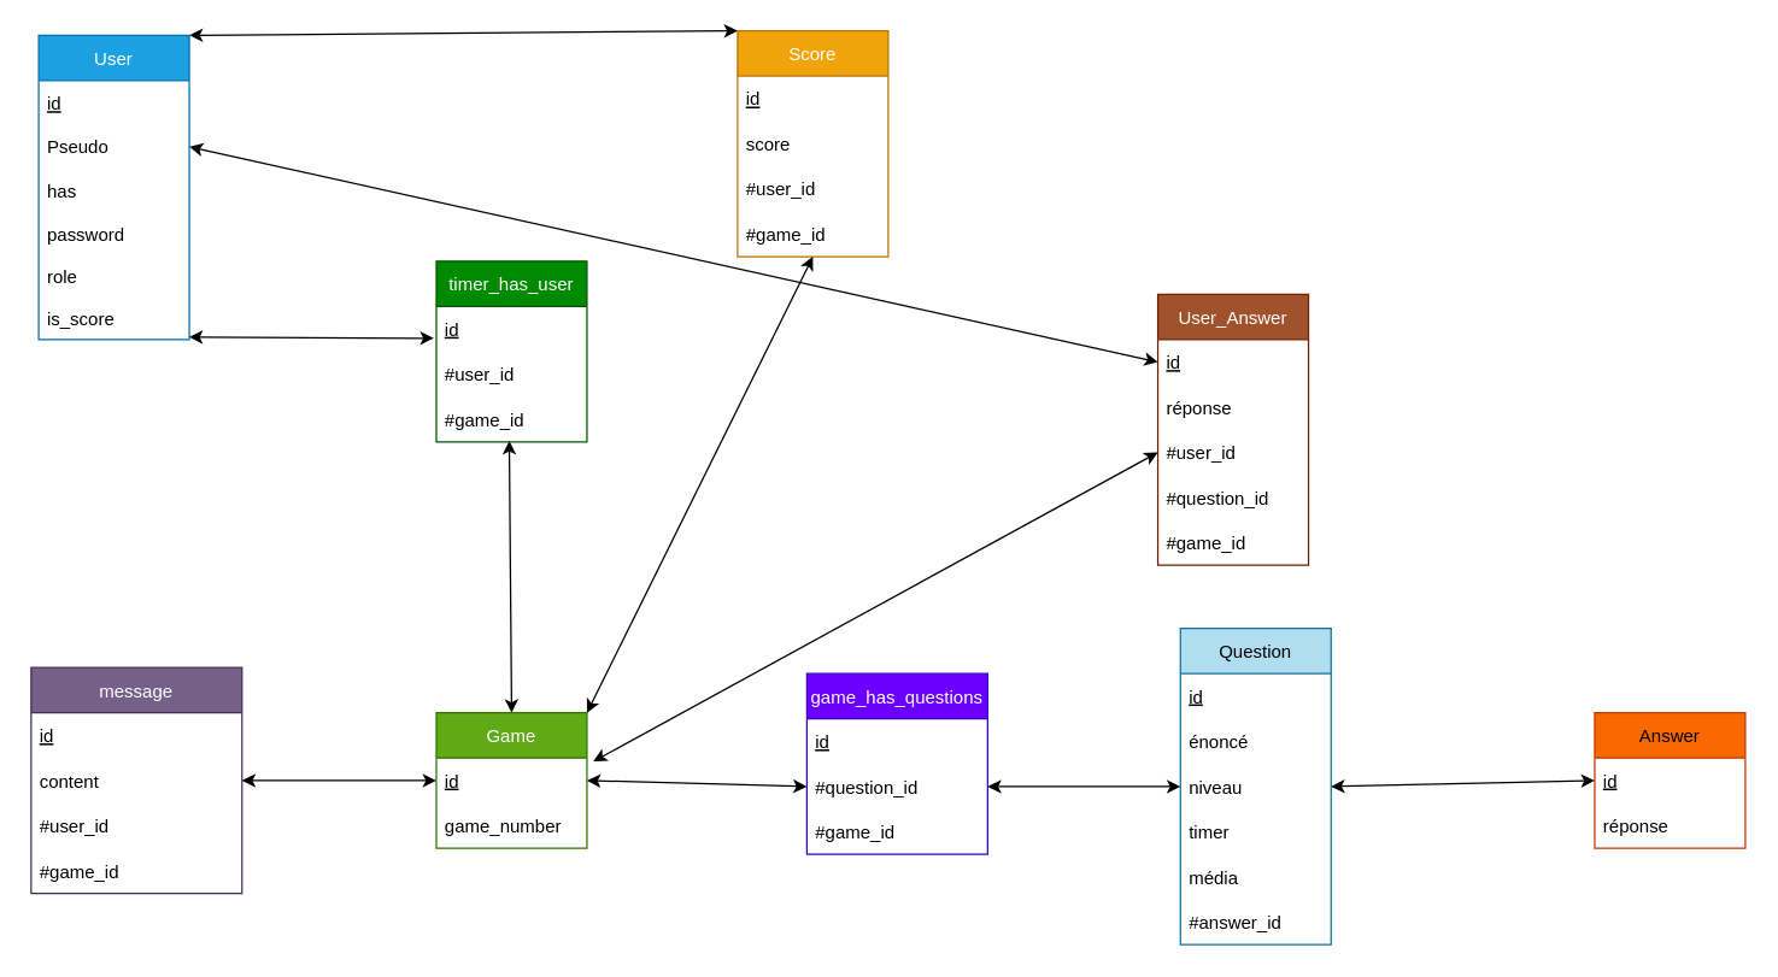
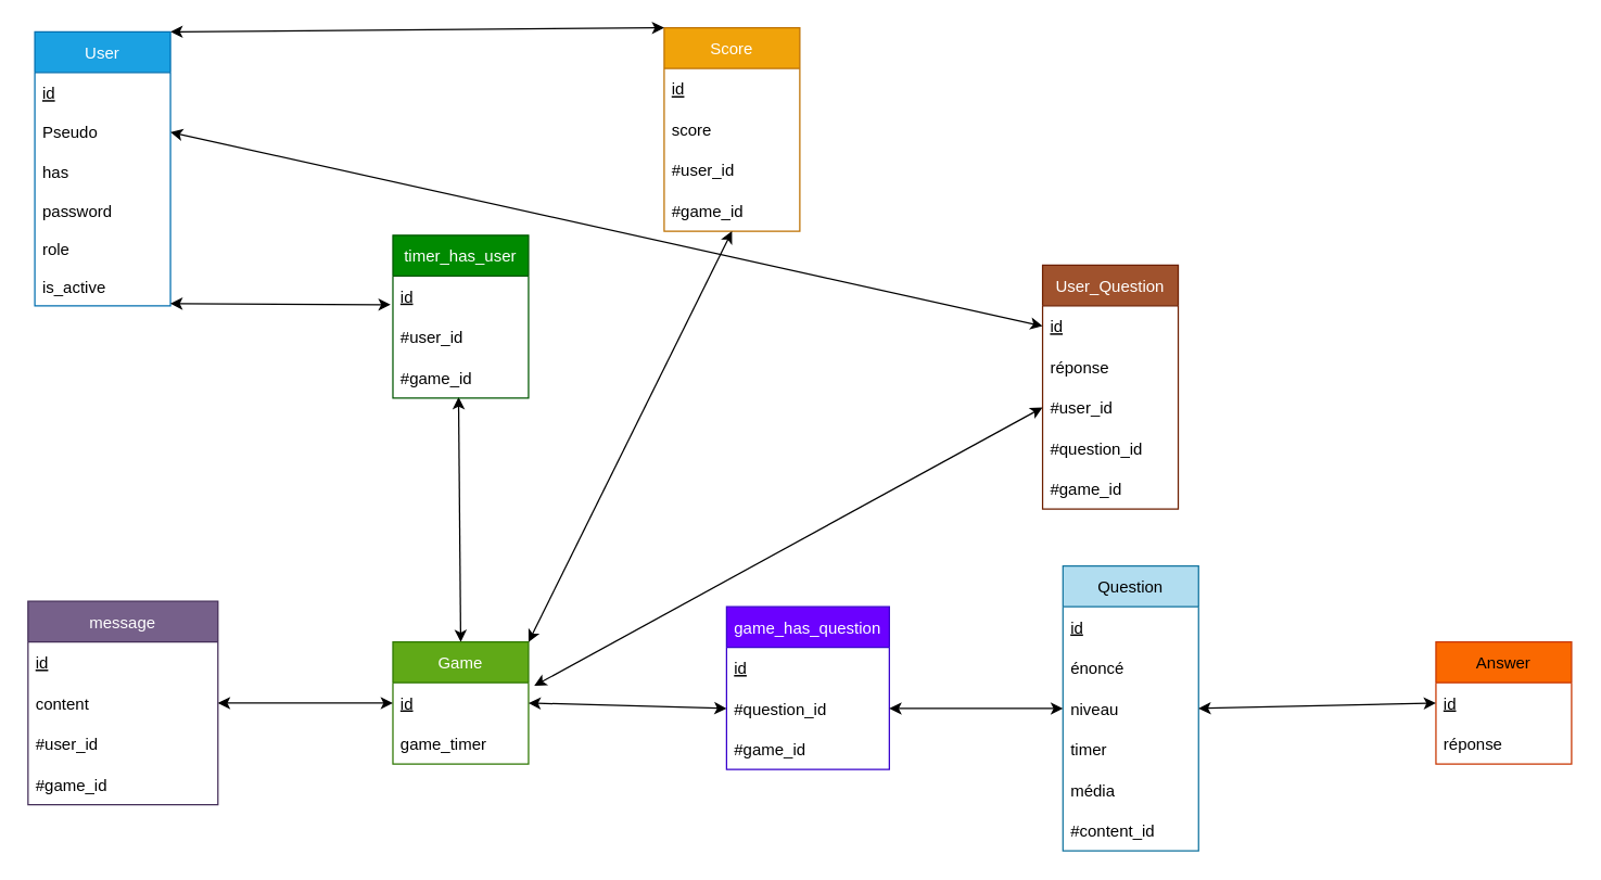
  <mxCell id="0" />
  <mxCell id="1" parent="0" />
  <mxCell id="2" value="User" style="swimlane;fontStyle=0;childLayout=stackLayout;horizontal=1;startSize=30;horizontalStack=0;resizeParent=1;resizeParentMax=0;resizeLast=0;collapsible=1;marginBottom=0;fillColor=#1ba1e2;fontColor=#ffffff;strokeColor=#006EAF;rounded=0;" parent="1" vertex="1"><mxGeometry x="25" y="23" width="100" height="202" as="geometry"><mxRectangle x="-1184" y="-603" width="52" height="30" as="alternateBounds" /></mxGeometry></mxCell>
  <mxCell id="3" value="id" style="text;strokeColor=none;fillColor=none;align=left;verticalAlign=middle;spacingLeft=4;spacingRight=4;overflow=hidden;points=[[0,0.5],[1,0.5]];portConstraint=eastwest;rotatable=0;fontStyle=4;rounded=0;" parent="2" vertex="1"><mxGeometry y="30" width="100" height="30" as="geometry" /></mxCell>
  <mxCell id="4" value="Pseudo" style="text;strokeColor=none;fillColor=none;align=left;verticalAlign=middle;spacingLeft=4;spacingRight=4;overflow=hidden;points=[[0,0.5],[1,0.5]];portConstraint=eastwest;rotatable=0;rounded=0;" parent="2" vertex="1"><mxGeometry y="60" width="100" height="28" as="geometry" /></mxCell>
  <mxCell id="5" value="has" style="text;strokeColor=none;fillColor=none;align=left;verticalAlign=middle;spacingLeft=4;spacingRight=4;overflow=hidden;points=[[0,0.5],[1,0.5]];portConstraint=eastwest;rotatable=0;rounded=0;" parent="2" vertex="1"><mxGeometry y="88" width="100" height="30" as="geometry" /></mxCell>
  <mxCell id="6" value="password" style="text;strokeColor=none;fillColor=none;align=left;verticalAlign=middle;spacingLeft=4;spacingRight=4;overflow=hidden;points=[[0,0.5],[1,0.5]];portConstraint=eastwest;rotatable=0;rounded=0;" parent="2" vertex="1"><mxGeometry y="118" width="100" height="28" as="geometry" /></mxCell>
  <mxCell id="7" value="role" style="text;strokeColor=none;fillColor=none;align=left;verticalAlign=middle;spacingLeft=4;spacingRight=4;overflow=hidden;points=[[0,0.5],[1,0.5]];portConstraint=eastwest;rotatable=0;rounded=0;" parent="2" vertex="1"><mxGeometry y="146" width="100" height="28" as="geometry" /></mxCell>
- <mxCell id="8" value="is_score" style="text;strokeColor=none;fillColor=none;align=left;verticalAlign=middle;spacingLeft=4;spacingRight=4;overflow=hidden;points=[[0,0.5],[1,0.5]];portConstraint=eastwest;rotatable=0;rounded=0;" parent="2" vertex="1"><mxGeometry y="174" width="100" height="28" as="geometry" /></mxCell>
+ <mxCell id="8" value="is_active" style="text;strokeColor=none;fillColor=none;align=left;verticalAlign=middle;spacingLeft=4;spacingRight=4;overflow=hidden;points=[[0,0.5],[1,0.5]];portConstraint=eastwest;rotatable=0;rounded=0;" parent="2" vertex="1"><mxGeometry y="174" width="100" height="28" as="geometry" /></mxCell>
  <mxCell id="9" style="edgeStyle=none;html=1;entryX=0.484;entryY=0.977;entryDx=0;entryDy=0;entryPerimeter=0;exitX=0.5;exitY=0;exitDx=0;exitDy=0;startArrow=classic;startFill=1;" parent="1" source="10" target="45" edge="1"><mxGeometry relative="1" as="geometry"><mxPoint x="320" y="230" as="targetPoint" /><mxPoint x="322" y="390" as="sourcePoint" /></mxGeometry></mxCell>
  <mxCell id="10" value="Game" style="swimlane;fontStyle=0;childLayout=stackLayout;horizontal=1;startSize=30;horizontalStack=0;resizeParent=1;resizeParentMax=0;resizeLast=0;collapsible=1;marginBottom=0;fillColor=#60a917;fontColor=#ffffff;strokeColor=#2D7600;rounded=0;" parent="1" vertex="1"><mxGeometry x="289" y="473" width="100" height="90" as="geometry"><mxRectangle x="-1184" y="-603" width="52" height="30" as="alternateBounds" /></mxGeometry></mxCell>
  <mxCell id="11" value="id" style="text;strokeColor=none;fillColor=none;align=left;verticalAlign=middle;spacingLeft=4;spacingRight=4;overflow=hidden;points=[[0,0.5],[1,0.5]];portConstraint=eastwest;rotatable=0;fontStyle=4;rounded=0;" parent="10" vertex="1"><mxGeometry y="30" width="100" height="30" as="geometry" /></mxCell>
- <mxCell id="12" value="game_number" style="text;strokeColor=none;fillColor=none;align=left;verticalAlign=middle;spacingLeft=4;spacingRight=4;overflow=hidden;points=[[0,0.5],[1,0.5]];portConstraint=eastwest;rotatable=0;fontStyle=0;rounded=0;" parent="10" vertex="1"><mxGeometry y="60" width="100" height="30" as="geometry" /></mxCell>
+ <mxCell id="12" value="game_timer" style="text;strokeColor=none;fillColor=none;align=left;verticalAlign=middle;spacingLeft=4;spacingRight=4;overflow=hidden;points=[[0,0.5],[1,0.5]];portConstraint=eastwest;rotatable=0;fontStyle=0;rounded=0;" parent="10" vertex="1"><mxGeometry y="60" width="100" height="30" as="geometry" /></mxCell>
  <mxCell id="13" value="Score" style="swimlane;fontStyle=0;childLayout=stackLayout;horizontal=1;startSize=30;horizontalStack=0;resizeParent=1;resizeParentMax=0;resizeLast=0;collapsible=1;marginBottom=0;fillColor=#f0a30a;strokeColor=#BD7000;rounded=0;fontColor=#FFFFFF;" parent="1" vertex="1"><mxGeometry x="489" y="20" width="100" height="150" as="geometry"><mxRectangle x="-1184" y="-603" width="52" height="30" as="alternateBounds" /></mxGeometry></mxCell>
  <mxCell id="14" value="id" style="text;strokeColor=none;fillColor=none;align=left;verticalAlign=middle;spacingLeft=4;spacingRight=4;overflow=hidden;points=[[0,0.5],[1,0.5]];portConstraint=eastwest;rotatable=0;fontStyle=4;rounded=0;" parent="13" vertex="1"><mxGeometry y="30" width="100" height="30" as="geometry" /></mxCell>
  <mxCell id="15" value="score" style="text;strokeColor=none;fillColor=none;align=left;verticalAlign=middle;spacingLeft=4;spacingRight=4;overflow=hidden;points=[[0,0.5],[1,0.5]];portConstraint=eastwest;rotatable=0;fontStyle=0;rounded=0;" parent="13" vertex="1"><mxGeometry y="60" width="100" height="30" as="geometry" /></mxCell>
  <mxCell id="16" value="#user_id" style="text;strokeColor=none;fillColor=none;align=left;verticalAlign=middle;spacingLeft=4;spacingRight=4;overflow=hidden;points=[[0,0.5],[1,0.5]];portConstraint=eastwest;rotatable=0;fontStyle=0;rounded=0;" parent="13" vertex="1"><mxGeometry y="90" width="100" height="30" as="geometry" /></mxCell>
  <mxCell id="17" value="#game_id" style="text;strokeColor=none;fillColor=none;align=left;verticalAlign=middle;spacingLeft=4;spacingRight=4;overflow=hidden;points=[[0,0.5],[1,0.5]];portConstraint=eastwest;rotatable=0;fontStyle=0;rounded=0;" parent="13" vertex="1"><mxGeometry y="120" width="100" height="30" as="geometry" /></mxCell>
  <mxCell id="18" value="Question" style="swimlane;fontStyle=0;childLayout=stackLayout;horizontal=1;startSize=30;horizontalStack=0;resizeParent=1;resizeParentMax=0;resizeLast=0;collapsible=1;marginBottom=0;fillColor=#b1ddf0;strokeColor=#10739e;rounded=0;" parent="1" vertex="1"><mxGeometry x="783" y="417" width="100" height="210" as="geometry"><mxRectangle x="-1184" y="-603" width="52" height="30" as="alternateBounds" /></mxGeometry></mxCell>
  <mxCell id="19" value="id" style="text;strokeColor=none;fillColor=none;align=left;verticalAlign=middle;spacingLeft=4;spacingRight=4;overflow=hidden;points=[[0,0.5],[1,0.5]];portConstraint=eastwest;rotatable=0;fontStyle=4;rounded=0;" parent="18" vertex="1"><mxGeometry y="30" width="100" height="30" as="geometry" /></mxCell>
  <mxCell id="20" value="énoncé" style="text;strokeColor=none;fillColor=none;align=left;verticalAlign=middle;spacingLeft=4;spacingRight=4;overflow=hidden;points=[[0,0.5],[1,0.5]];portConstraint=eastwest;rotatable=0;fontStyle=0;rounded=0;" parent="18" vertex="1"><mxGeometry y="60" width="100" height="30" as="geometry" /></mxCell>
  <mxCell id="21" value="niveau" style="text;strokeColor=none;fillColor=none;align=left;verticalAlign=middle;spacingLeft=4;spacingRight=4;overflow=hidden;points=[[0,0.5],[1,0.5]];portConstraint=eastwest;rotatable=0;fontStyle=0;rounded=0;" parent="18" vertex="1"><mxGeometry y="90" width="100" height="30" as="geometry" /></mxCell>
  <mxCell id="22" value="timer" style="text;strokeColor=none;fillColor=none;align=left;verticalAlign=middle;spacingLeft=4;spacingRight=4;overflow=hidden;points=[[0,0.5],[1,0.5]];portConstraint=eastwest;rotatable=0;fontStyle=0;rounded=0;" parent="18" vertex="1"><mxGeometry y="120" width="100" height="30" as="geometry" /></mxCell>
  <mxCell id="23" value="média" style="text;strokeColor=none;fillColor=none;align=left;verticalAlign=middle;spacingLeft=4;spacingRight=4;overflow=hidden;points=[[0,0.5],[1,0.5]];portConstraint=eastwest;rotatable=0;fontStyle=0;rounded=0;" parent="18" vertex="1"><mxGeometry y="150" width="100" height="30" as="geometry" /></mxCell>
- <mxCell id="24" value="#answer_id" style="text;strokeColor=none;fillColor=none;align=left;verticalAlign=middle;spacingLeft=4;spacingRight=4;overflow=hidden;points=[[0,0.5],[1,0.5]];portConstraint=eastwest;rotatable=0;fontStyle=0;rounded=0;" parent="18" vertex="1"><mxGeometry y="180" width="100" height="30" as="geometry" /></mxCell>
+ <mxCell id="24" value="#content_id" style="text;strokeColor=none;fillColor=none;align=left;verticalAlign=middle;spacingLeft=4;spacingRight=4;overflow=hidden;points=[[0,0.5],[1,0.5]];portConstraint=eastwest;rotatable=0;fontStyle=0;rounded=0;" parent="18" vertex="1"><mxGeometry y="180" width="100" height="30" as="geometry" /></mxCell>
  <mxCell id="25" value="Answer" style="swimlane;fontStyle=0;childLayout=stackLayout;horizontal=1;startSize=30;horizontalStack=0;resizeParent=1;resizeParentMax=0;resizeLast=0;collapsible=1;marginBottom=0;fillColor=#fa6800;strokeColor=#C73500;rounded=0;fontColor=#000000;" parent="1" vertex="1"><mxGeometry x="1058" y="473" width="100" height="90" as="geometry"><mxRectangle x="-1184" y="-603" width="52" height="30" as="alternateBounds" /></mxGeometry></mxCell>
  <mxCell id="26" value="id" style="text;strokeColor=none;fillColor=none;align=left;verticalAlign=middle;spacingLeft=4;spacingRight=4;overflow=hidden;points=[[0,0.5],[1,0.5]];portConstraint=eastwest;rotatable=0;fontStyle=4;rounded=0;" parent="25" vertex="1"><mxGeometry y="30" width="100" height="30" as="geometry" /></mxCell>
  <mxCell id="27" value="réponse" style="text;strokeColor=none;fillColor=none;align=left;verticalAlign=middle;spacingLeft=4;spacingRight=4;overflow=hidden;points=[[0,0.5],[1,0.5]];portConstraint=eastwest;rotatable=0;fontStyle=0;rounded=0;" parent="25" vertex="1"><mxGeometry y="60" width="100" height="30" as="geometry" /></mxCell>
  <mxCell id="28" value="message" style="swimlane;fontStyle=0;childLayout=stackLayout;horizontal=1;startSize=30;horizontalStack=0;resizeParent=1;resizeParentMax=0;resizeLast=0;collapsible=1;marginBottom=0;fillColor=#76608a;fontColor=#ffffff;strokeColor=#432D57;rounded=0;" parent="1" vertex="1"><mxGeometry x="20" y="443" width="140" height="150" as="geometry" /></mxCell>
  <mxCell id="29" value="id" style="text;strokeColor=none;fillColor=none;align=left;verticalAlign=middle;spacingLeft=4;spacingRight=4;overflow=hidden;points=[[0,0.5],[1,0.5]];portConstraint=eastwest;rotatable=0;fontStyle=4;rounded=0;" parent="28" vertex="1"><mxGeometry y="30" width="140" height="30" as="geometry" /></mxCell>
  <mxCell id="30" value="content" style="text;strokeColor=none;fillColor=none;align=left;verticalAlign=middle;spacingLeft=4;spacingRight=4;overflow=hidden;points=[[0,0.5],[1,0.5]];portConstraint=eastwest;rotatable=0;rounded=0;" parent="28" vertex="1"><mxGeometry y="60" width="140" height="30" as="geometry" /></mxCell>
  <mxCell id="31" value="#user_id" style="text;strokeColor=none;fillColor=none;align=left;verticalAlign=middle;spacingLeft=4;spacingRight=4;overflow=hidden;points=[[0,0.5],[1,0.5]];portConstraint=eastwest;rotatable=0;rounded=0;" parent="28" vertex="1"><mxGeometry y="90" width="140" height="30" as="geometry" /></mxCell>
  <mxCell id="32" value="#game_id" style="text;strokeColor=none;fillColor=none;align=left;verticalAlign=middle;spacingLeft=4;spacingRight=4;overflow=hidden;points=[[0,0.5],[1,0.5]];portConstraint=eastwest;rotatable=0;rounded=0;" parent="28" vertex="1"><mxGeometry y="120" width="140" height="30" as="geometry" /></mxCell>
- <mxCell id="33" value="User_Answer" style="swimlane;fontStyle=0;childLayout=stackLayout;horizontal=1;startSize=30;horizontalStack=0;resizeParent=1;resizeParentMax=0;resizeLast=0;collapsible=1;marginBottom=0;fillColor=#a0522d;strokeColor=#6D1F00;rounded=0;fontColor=#ffffff;" parent="1" vertex="1"><mxGeometry x="768" y="195" width="100" height="180" as="geometry"><mxRectangle x="-1184" y="-603" width="52" height="30" as="alternateBounds" /></mxGeometry></mxCell>
+ <mxCell id="33" value="User_Question" style="swimlane;fontStyle=0;childLayout=stackLayout;horizontal=1;startSize=30;horizontalStack=0;resizeParent=1;resizeParentMax=0;resizeLast=0;collapsible=1;marginBottom=0;fillColor=#a0522d;strokeColor=#6D1F00;rounded=0;fontColor=#ffffff;" parent="1" vertex="1"><mxGeometry x="768" y="195" width="100" height="180" as="geometry"><mxRectangle x="-1184" y="-603" width="52" height="30" as="alternateBounds" /></mxGeometry></mxCell>
  <mxCell id="34" value="id" style="text;strokeColor=none;fillColor=none;align=left;verticalAlign=middle;spacingLeft=4;spacingRight=4;overflow=hidden;points=[[0,0.5],[1,0.5]];portConstraint=eastwest;rotatable=0;fontStyle=4;rounded=0;" parent="33" vertex="1"><mxGeometry y="30" width="100" height="30" as="geometry" /></mxCell>
  <mxCell id="35" value="réponse" style="text;strokeColor=none;fillColor=none;align=left;verticalAlign=middle;spacingLeft=4;spacingRight=4;overflow=hidden;points=[[0,0.5],[1,0.5]];portConstraint=eastwest;rotatable=0;fontStyle=0;rounded=0;" parent="33" vertex="1"><mxGeometry y="60" width="100" height="30" as="geometry" /></mxCell>
  <mxCell id="36" value="#user_id" style="text;strokeColor=none;fillColor=none;align=left;verticalAlign=middle;spacingLeft=4;spacingRight=4;overflow=hidden;points=[[0,0.5],[1,0.5]];portConstraint=eastwest;rotatable=0;fontStyle=0;rounded=0;" parent="33" vertex="1"><mxGeometry y="90" width="100" height="30" as="geometry" /></mxCell>
  <mxCell id="37" value="#question_id" style="text;strokeColor=none;fillColor=none;align=left;verticalAlign=middle;spacingLeft=4;spacingRight=4;overflow=hidden;points=[[0,0.5],[1,0.5]];portConstraint=eastwest;rotatable=0;fontStyle=0;rounded=0;" parent="33" vertex="1"><mxGeometry y="120" width="100" height="30" as="geometry" /></mxCell>
  <mxCell id="38" value="#game_id" style="text;strokeColor=none;fillColor=none;align=left;verticalAlign=middle;spacingLeft=4;spacingRight=4;overflow=hidden;points=[[0,0.5],[1,0.5]];portConstraint=eastwest;rotatable=0;fontStyle=0;rounded=0;" vertex="1" parent="33"><mxGeometry y="150" width="100" height="30" as="geometry" /></mxCell>
  <mxCell id="39" value="" style="endArrow=classic;startArrow=classic;html=1;entryX=0;entryY=0.5;entryDx=0;entryDy=0;exitX=1;exitY=0.5;exitDx=0;exitDy=0;" parent="1" source="30" target="11" edge="1"><mxGeometry width="50" height="50" relative="1" as="geometry"><mxPoint x="98" y="403" as="sourcePoint" /><mxPoint x="96.8" y="315.608" as="targetPoint" /></mxGeometry></mxCell>
  <mxCell id="40" value="" style="endArrow=classic;startArrow=classic;html=1;entryX=0;entryY=0;entryDx=0;entryDy=0;exitX=1;exitY=0;exitDx=0;exitDy=0;" parent="1" source="2" target="13" edge="1"><mxGeometry width="50" height="50" relative="1" as="geometry"><mxPoint x="83" y="322" as="sourcePoint" /><mxPoint x="81.8" y="234.608" as="targetPoint" /></mxGeometry></mxCell>
  <mxCell id="41" value="" style="endArrow=classic;startArrow=classic;html=1;exitX=0.999;exitY=0.944;exitDx=0;exitDy=0;exitPerimeter=0;entryX=-0.017;entryY=0.707;entryDx=0;entryDy=0;entryPerimeter=0;" parent="1" source="8" target="43" edge="1"><mxGeometry width="50" height="50" relative="1" as="geometry"><mxPoint x="139" y="235" as="sourcePoint" /><mxPoint x="234" y="286" as="targetPoint" /></mxGeometry></mxCell>
  <mxCell id="42" value="timer_has_user" style="swimlane;fontStyle=0;childLayout=stackLayout;horizontal=1;startSize=30;horizontalStack=0;resizeParent=1;resizeParentMax=0;resizeLast=0;collapsible=1;marginBottom=0;fillColor=#008a00;fontColor=#ffffff;strokeColor=#005700;rounded=0;" parent="1" vertex="1"><mxGeometry x="289" y="173" width="100" height="120" as="geometry"><mxRectangle x="-1184" y="-603" width="52" height="30" as="alternateBounds" /></mxGeometry></mxCell>
  <mxCell id="43" value="id" style="text;strokeColor=none;fillColor=none;align=left;verticalAlign=middle;spacingLeft=4;spacingRight=4;overflow=hidden;points=[[0,0.5],[1,0.5]];portConstraint=eastwest;rotatable=0;fontStyle=4;rounded=0;" parent="42" vertex="1"><mxGeometry y="30" width="100" height="30" as="geometry" /></mxCell>
  <mxCell id="44" value="#user_id" style="text;strokeColor=none;fillColor=none;align=left;verticalAlign=middle;spacingLeft=4;spacingRight=4;overflow=hidden;points=[[0,0.5],[1,0.5]];portConstraint=eastwest;rotatable=0;fontStyle=0;rounded=0;" parent="42" vertex="1"><mxGeometry y="60" width="100" height="30" as="geometry" /></mxCell>
  <mxCell id="45" value="#game_id" style="text;strokeColor=none;fillColor=none;align=left;verticalAlign=middle;spacingLeft=4;spacingRight=4;overflow=hidden;points=[[0,0.5],[1,0.5]];portConstraint=eastwest;rotatable=0;fontStyle=0;rounded=0;" parent="42" vertex="1"><mxGeometry y="90" width="100" height="30" as="geometry" /></mxCell>
  <mxCell id="46" value="" style="endArrow=classic;startArrow=classic;html=1;entryX=0.5;entryY=1;entryDx=0;entryDy=0;exitX=1;exitY=0;exitDx=0;exitDy=0;" parent="1" source="10" target="13" edge="1"><mxGeometry width="50" height="50" relative="1" as="geometry"><mxPoint x="242" y="220" as="sourcePoint" /><mxPoint x="606" y="217" as="targetPoint" /></mxGeometry></mxCell>
- <mxCell id="47" value="game_has_questions" style="swimlane;fontStyle=0;childLayout=stackLayout;horizontal=1;startSize=30;horizontalStack=0;resizeParent=1;resizeParentMax=0;resizeLast=0;collapsible=1;marginBottom=0;fillColor=#6a00ff;fontColor=#ffffff;strokeColor=#3700CC;rounded=0;" parent="1" vertex="1"><mxGeometry x="535" y="447" width="120" height="120" as="geometry"><mxRectangle x="-1184" y="-603" width="52" height="30" as="alternateBounds" /></mxGeometry></mxCell>
+ <mxCell id="47" value="game_has_question" style="swimlane;fontStyle=0;childLayout=stackLayout;horizontal=1;startSize=30;horizontalStack=0;resizeParent=1;resizeParentMax=0;resizeLast=0;collapsible=1;marginBottom=0;fillColor=#6a00ff;fontColor=#ffffff;strokeColor=#3700CC;rounded=0;" parent="1" vertex="1"><mxGeometry x="535" y="447" width="120" height="120" as="geometry"><mxRectangle x="-1184" y="-603" width="52" height="30" as="alternateBounds" /></mxGeometry></mxCell>
  <mxCell id="48" value="id" style="text;strokeColor=none;fillColor=none;align=left;verticalAlign=middle;spacingLeft=4;spacingRight=4;overflow=hidden;points=[[0,0.5],[1,0.5]];portConstraint=eastwest;rotatable=0;fontStyle=4;rounded=0;" parent="47" vertex="1"><mxGeometry y="30" width="120" height="30" as="geometry" /></mxCell>
  <mxCell id="49" value="#question_id" style="text;strokeColor=none;fillColor=none;align=left;verticalAlign=middle;spacingLeft=4;spacingRight=4;overflow=hidden;points=[[0,0.5],[1,0.5]];portConstraint=eastwest;rotatable=0;fontStyle=0;rounded=0;" parent="47" vertex="1"><mxGeometry y="60" width="120" height="30" as="geometry" /></mxCell>
  <mxCell id="50" value="#game_id" style="text;strokeColor=none;fillColor=none;align=left;verticalAlign=middle;spacingLeft=4;spacingRight=4;overflow=hidden;points=[[0,0.5],[1,0.5]];portConstraint=eastwest;rotatable=0;fontStyle=0;rounded=0;" parent="47" vertex="1"><mxGeometry y="90" width="120" height="30" as="geometry" /></mxCell>
  <mxCell id="51" style="edgeStyle=none;html=1;entryX=0;entryY=0.5;entryDx=0;entryDy=0;exitX=1;exitY=0.5;exitDx=0;exitDy=0;startArrow=classic;startFill=1;" parent="1" source="11" target="49" edge="1"><mxGeometry relative="1" as="geometry"><mxPoint x="485" y="512" as="targetPoint" /><mxPoint x="486.6" y="610.69" as="sourcePoint" /></mxGeometry></mxCell>
  <mxCell id="52" style="edgeStyle=none;html=1;entryX=0;entryY=0.5;entryDx=0;entryDy=0;startArrow=classic;startFill=1;exitX=1;exitY=0.5;exitDx=0;exitDy=0;" parent="1" source="49" target="21" edge="1"><mxGeometry relative="1" as="geometry"><mxPoint x="357.4" y="394.31" as="targetPoint" /><mxPoint x="359" y="493" as="sourcePoint" /></mxGeometry></mxCell>
  <mxCell id="53" style="edgeStyle=none;html=1;entryX=0;entryY=0.5;entryDx=0;entryDy=0;startArrow=classic;startFill=1;exitX=1;exitY=0.5;exitDx=0;exitDy=0;" parent="1" source="21" target="26" edge="1"><mxGeometry relative="1" as="geometry"><mxPoint x="793" y="528" as="targetPoint" /><mxPoint x="916" y="499" as="sourcePoint" /></mxGeometry></mxCell>
  <mxCell id="54" style="edgeStyle=none;html=1;entryX=0;entryY=0.5;entryDx=0;entryDy=0;exitX=1;exitY=0.5;exitDx=0;exitDy=0;startArrow=classic;startFill=1;" parent="1" source="4" target="34" edge="1"><mxGeometry relative="1" as="geometry"><mxPoint x="347.4" y="302.31" as="targetPoint" /><mxPoint x="349" y="483" as="sourcePoint" /></mxGeometry></mxCell>
  <mxCell id="55" value="" style="endArrow=classic;startArrow=classic;html=1;entryX=0;entryY=0.5;entryDx=0;entryDy=0;exitX=1.042;exitY=0.078;exitDx=0;exitDy=0;exitPerimeter=0;" edge="1" parent="1" source="11" target="36"><mxGeometry width="50" height="50" relative="1" as="geometry"><mxPoint x="399" y="483" as="sourcePoint" /><mxPoint x="549" y="180" as="targetPoint" /></mxGeometry></mxCell>
